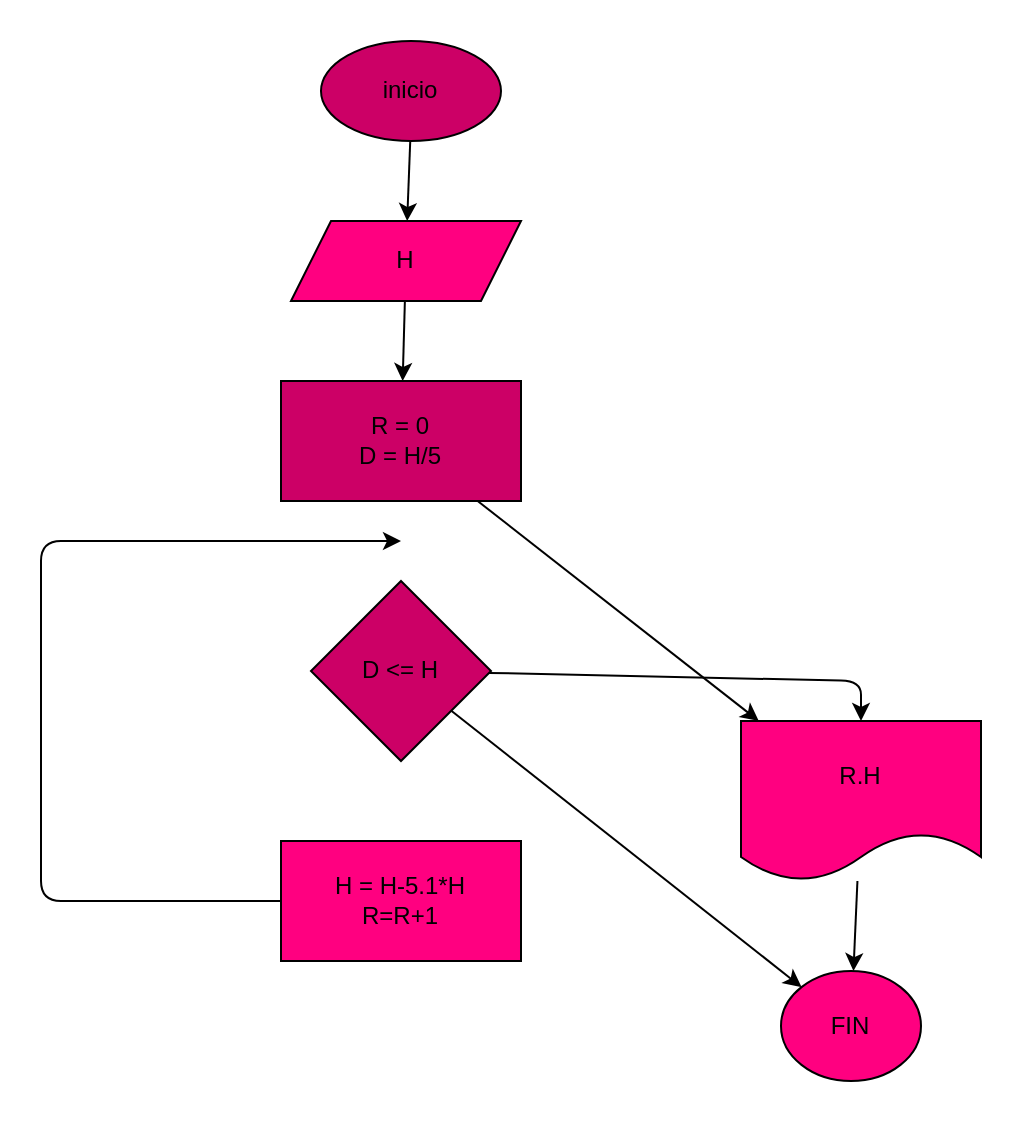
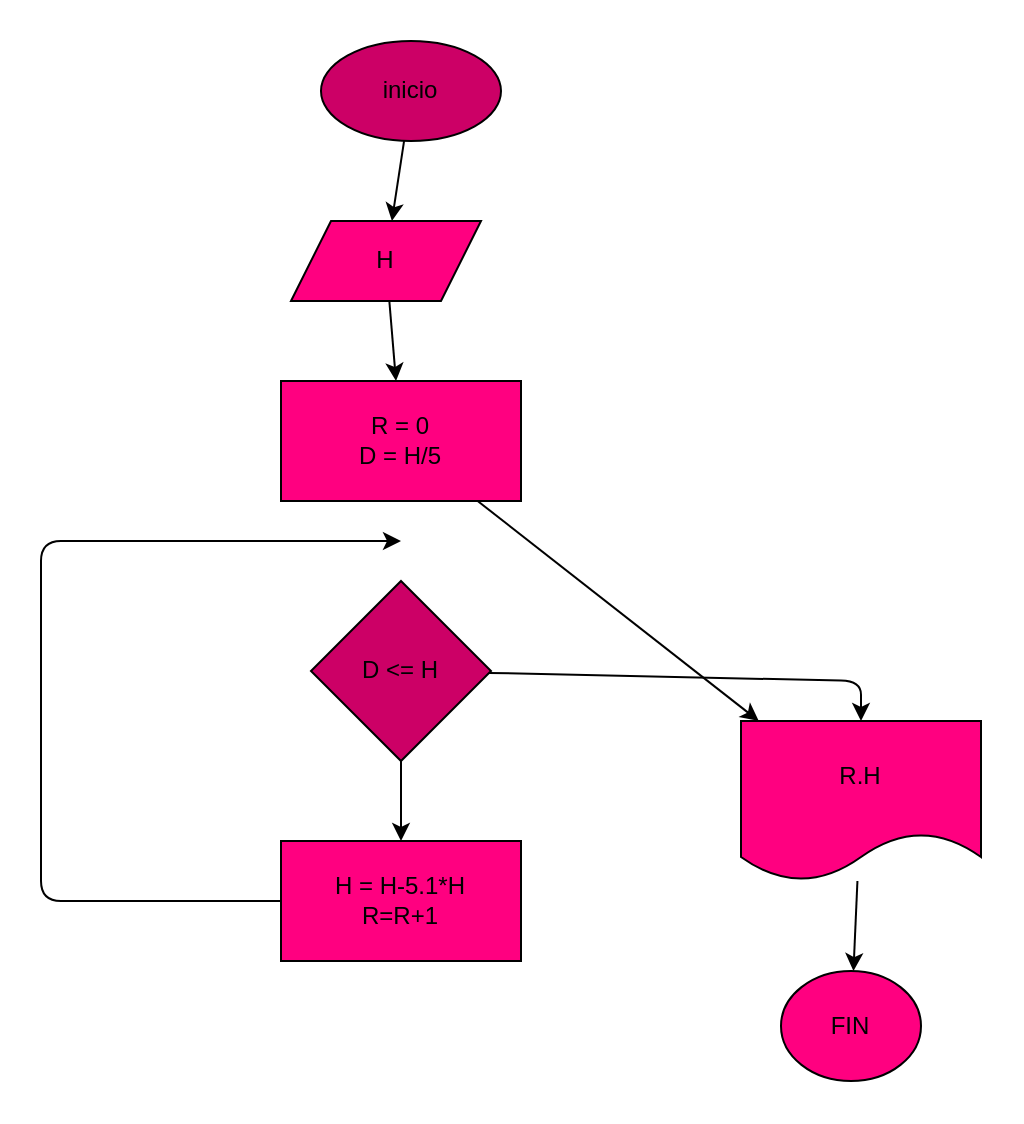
  <mxCell id="0" />
  <mxCell id="1" parent="0" />
  <mxCell id="2" value="" style="edgeStyle=none;html=1;" edge="1" parent="1" source="3" target="5"><mxGeometry relative="1" as="geometry" /></mxCell>
  <mxCell id="3" value="inicio" style="ellipse;whiteSpace=wrap;html=1;fillColor=#CC0066;" vertex="1" parent="1"><mxGeometry x="160" y="20" width="90" height="50" as="geometry" /></mxCell>
  <mxCell id="4" value="" style="edgeStyle=none;html=1;" edge="1" parent="1" source="5" target="7"><mxGeometry relative="1" as="geometry" /></mxCell>
- <mxCell id="5" value="H" style="shape=parallelogram;perimeter=parallelogramPerimeter;whiteSpace=wrap;html=1;fixedSize=1;fillColor=#FF0080;" vertex="1" parent="1"><mxGeometry x="145" y="110" width="115" height="40" as="geometry" /></mxCell>
+ <mxCell id="5" value="H" style="shape=parallelogram;perimeter=parallelogramPerimeter;whiteSpace=wrap;html=1;fixedSize=1;fillColor=#FF0080;" vertex="1" parent="1"><mxGeometry x="145" y="110" width="95" height="40" as="geometry" /></mxCell>
  <mxCell id="6" value="" style="edgeStyle=none;html=1;" edge="1" parent="1" source="7" target="14"><mxGeometry relative="1" as="geometry" /></mxCell>
- <mxCell id="7" value="R = 0&lt;br&gt;D = H/5" style="whiteSpace=wrap;html=1;fillColor=#cc0066;" vertex="1" parent="1"><mxGeometry x="140" y="190" width="120" height="60" as="geometry" /></mxCell>
- <mxCell id="8" value="" style="edgeStyle=none;html=1;" edge="1" parent="1" source="10" target="15"><mxGeometry relative="1" as="geometry" /></mxCell>
+ <mxCell id="7" value="R = 0&lt;br&gt;D = H/5" style="whiteSpace=wrap;html=1;fillColor=#FF0080;" vertex="1" parent="1"><mxGeometry x="140" y="190" width="120" height="60" as="geometry" /></mxCell>
+ <mxCell id="8" value="" style="edgeStyle=none;html=1;" edge="1" parent="1" source="10" target="12"><mxGeometry relative="1" as="geometry" /></mxCell>
  <mxCell id="9" value="" style="edgeStyle=none;html=1;" edge="1" parent="1" source="10" target="14"><mxGeometry relative="1" as="geometry"><Array as="points"><mxPoint x="430" y="340" /></Array></mxGeometry></mxCell>
  <mxCell id="10" value="D &amp;lt;= H" style="rhombus;whiteSpace=wrap;html=1;fillColor=#cc0066;" vertex="1" parent="1"><mxGeometry x="155" y="290" width="90" height="90" as="geometry" /></mxCell>
  <mxCell id="11" value="" style="edgeStyle=none;html=1;" edge="1" parent="1" source="12"><mxGeometry relative="1" as="geometry"><mxPoint x="200" y="270" as="targetPoint" /><Array as="points"><mxPoint x="20" y="450" /><mxPoint x="20" y="270" /></Array></mxGeometry></mxCell>
  <mxCell id="12" value="H = H-5.1*H&lt;br&gt;R=R+1" style="whiteSpace=wrap;html=1;fillColor=#FF0080;" vertex="1" parent="1"><mxGeometry x="140" y="420" width="120" height="60" as="geometry" /></mxCell>
  <mxCell id="13" value="" style="edgeStyle=none;html=1;" edge="1" parent="1" source="14" target="15"><mxGeometry relative="1" as="geometry" /></mxCell>
  <mxCell id="14" value="R.H" style="shape=document;whiteSpace=wrap;html=1;boundedLbl=1;fillColor=#FF0080;" vertex="1" parent="1"><mxGeometry x="370" y="360" width="120" height="80" as="geometry" /></mxCell>
  <mxCell id="15" value="FIN" style="ellipse;whiteSpace=wrap;html=1;fillColor=#FF0080;" vertex="1" parent="1"><mxGeometry x="390" y="485" width="70" height="55" as="geometry" /></mxCell>
